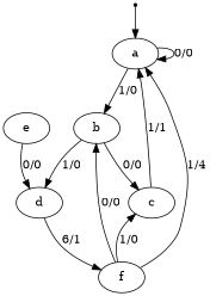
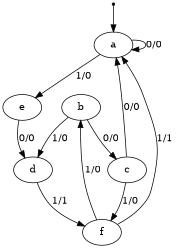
  digraph {
    rankdir=TB
    INIT [shape=point]
    n2 [label=a]
    n3 [label=b]
    n4 [label=c]
    n5 [label=d]
    n6 [label=f]
    e
    INIT -> n2
    n2 -> n2 [label="0/0"]
-   n2 -> n3 [label="1/0"]
+   n2 -> e [label="1/0"]
    n3 -> n4 [label="0/0"]
    n3 -> n5 [label="1/0"]
-   n4 -> n2 [label="1/1"]
-   n6 -> n4 [label="1/0"]
-   n5 -> n6 [label="6/1"]
-   n6 -> n2 [label="1/4"]
-   n6 -> n3 [label="0/0"]
+   n4 -> n2 [label="0/0"]
+   n4 -> n6 [label="1/0"]
+   n5 -> n6 [label="1/1"]
+   n6 -> n2 [label="1/1"]
+   n6 -> n3 [label="1/0"]
    e -> n5 [label="0/0"]
  }
